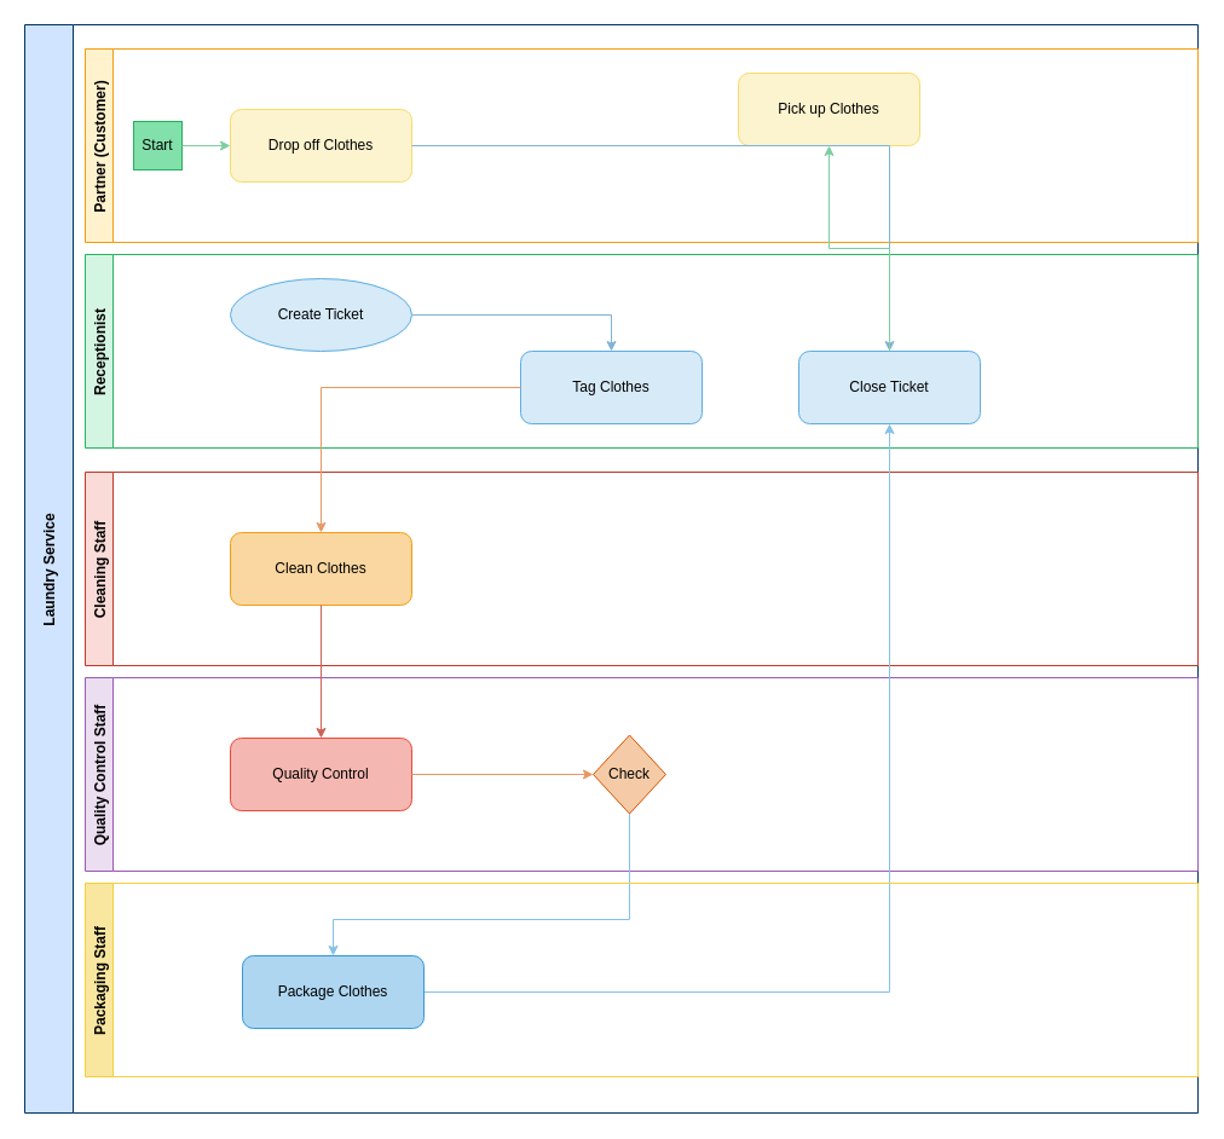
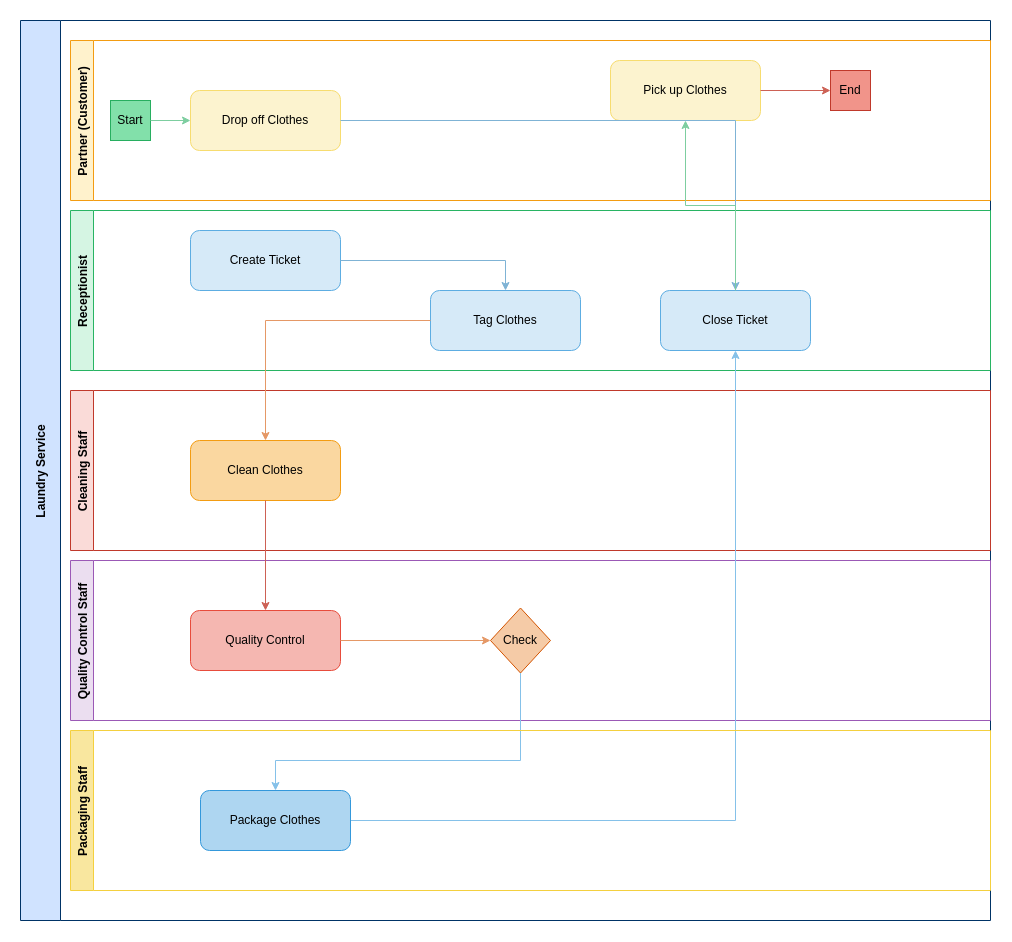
  <mxCell id="0" />
  <mxCell id="1" parent="0" />
  <mxCell id="2" value="Laundry Service" style="swimlane;horizontal=0;fillColor=#D0E3FF;strokeColor=#036;startSize=40;" parent="1" vertex="1"><mxGeometry x="20" y="20" width="970" height="900" as="geometry" /></mxCell>
  <mxCell id="3" value="Partner (Customer)" style="swimlane;horizontal=0;fillColor=#FFF2CC;strokeColor=#F39C12;" parent="2" vertex="1"><mxGeometry x="50" y="20" width="920" height="160" as="geometry" /></mxCell>
  <mxCell id="4" value="Start" style="ellipse;shape=startEvent;fillColor=#82E0AA;strokeColor=#27AE60;whiteSpace=wrap;" parent="3" vertex="1"><mxGeometry x="40" y="60" width="40" height="40" as="geometry" /></mxCell>
  <mxCell id="5" value="Drop off Clothes" style="rounded=1;whiteSpace=wrap;fillColor=#FCF3CF;strokeColor=#F7DC6F;" parent="3" vertex="1"><mxGeometry x="120" y="50" width="150" height="60" as="geometry" /></mxCell>
  <mxCell id="6" value="Pick up Clothes" style="rounded=1;whiteSpace=wrap;fillColor=#FCF3CF;strokeColor=#F7DC6F;" parent="3" vertex="1"><mxGeometry x="540" y="20" width="150" height="60" as="geometry" /></mxCell>
+ <mxCell id="7" value="End" style="ellipse;shape=endEvent;fillColor=#F1948A;strokeColor=#C0392B;whiteSpace=wrap;" parent="3" vertex="1"><mxGeometry x="760" y="30" width="40" height="40" as="geometry" /></mxCell>
  <mxCell id="8" value="Receptionist" style="swimlane;horizontal=0;fillColor=#D5F5E3;strokeColor=#28B463;" parent="2" vertex="1"><mxGeometry x="50" y="190" width="920" height="160" as="geometry" /></mxCell>
  <mxCell id="9" value="Tag Clothes" style="rounded=1;whiteSpace=wrap;fillColor=#D6EAF8;strokeColor=#5DADE2;" parent="8" vertex="1"><mxGeometry x="360" y="80" width="150" height="60" as="geometry" /></mxCell>
  <mxCell id="10" value="Close Ticket" style="rounded=1;whiteSpace=wrap;fillColor=#D6EAF8;strokeColor=#5DADE2;" parent="8" vertex="1"><mxGeometry x="590" y="80" width="150" height="60" as="geometry" /></mxCell>
- <mxCell id="11" value="Create Ticket" style="ellipse;whiteSpace=wrap;fillColor=#D6EAF8;strokeColor=#5DADE2;" parent="8" vertex="1"><mxGeometry x="120" y="20" width="150" height="60" as="geometry" /></mxCell>
+ <mxCell id="11" value="Create Ticket" style="rounded=1;whiteSpace=wrap;fillColor=#D6EAF8;strokeColor=#5DADE2;" parent="8" vertex="1"><mxGeometry x="120" y="20" width="150" height="60" as="geometry" /></mxCell>
  <mxCell id="12" style="edgeStyle=orthogonalEdgeStyle;rounded=0;strokeColor=#7FB3D5;entryX=0.5;entryY=0;entryDx=0;entryDy=0;" parent="8" source="11" target="9" edge="1"><mxGeometry relative="1" as="geometry" /></mxCell>
  <mxCell id="13" value="Cleaning Staff" style="swimlane;horizontal=0;fillColor=#FADBD8;strokeColor=#C0392B;" parent="2" vertex="1"><mxGeometry x="50" y="370" width="920" height="160" as="geometry" /></mxCell>
  <mxCell id="14" value="Quality Control Staff" style="swimlane;horizontal=0;fillColor=#EBDEF0;strokeColor=#9B59B6;" parent="2" vertex="1"><mxGeometry x="50" y="540" width="920" height="160" as="geometry" /></mxCell>
  <mxCell id="15" value="Check" style="rhombus;whiteSpace=wrap;fillColor=#F5CBA7;strokeColor=#D35400;" parent="14" vertex="1"><mxGeometry x="420" y="47.5" width="60" height="65" as="geometry" /></mxCell>
  <mxCell id="16" value="Quality Control" style="rounded=1;whiteSpace=wrap;fillColor=#F5B7B1;strokeColor=#E74C3C;" parent="14" vertex="1"><mxGeometry x="120" y="50" width="150" height="60" as="geometry" /></mxCell>
  <mxCell id="17" style="edgeStyle=orthogonalEdgeStyle;rounded=0;strokeColor=#E59866;entryX=0;entryY=0.5;entryDx=0;entryDy=0;" parent="14" source="16" target="15" edge="1"><mxGeometry relative="1" as="geometry" /></mxCell>
  <mxCell id="18" value="Clean Clothes" style="rounded=1;whiteSpace=wrap;fillColor=#FAD7A0;strokeColor=#F39C12;" parent="2" vertex="1"><mxGeometry x="170" y="420" width="150" height="60" as="geometry" /></mxCell>
  <mxCell id="19" style="edgeStyle=orthogonalEdgeStyle;rounded=0;strokeColor=#7FB3D5;" parent="2" source="5" target="10" edge="1"><mxGeometry relative="1" as="geometry" /></mxCell>
  <mxCell id="20" style="edgeStyle=orthogonalEdgeStyle;rounded=0;strokeColor=#E59866;" parent="2" source="9" target="18" edge="1"><mxGeometry relative="1" as="geometry" /></mxCell>
  <mxCell id="21" style="edgeStyle=orthogonalEdgeStyle;rounded=0;strokeColor=#CD6155;" parent="2" source="18" target="16" edge="1"><mxGeometry relative="1" as="geometry" /></mxCell>
  <mxCell id="22" style="edgeStyle=orthogonalEdgeStyle;rounded=0;strokeColor=#7DCEA0;" parent="1" source="4" target="5" edge="1"><mxGeometry relative="1" as="geometry" /></mxCell>
  <mxCell id="23" style="edgeStyle=orthogonalEdgeStyle;rounded=0;strokeColor=#85C1E9;" parent="1" source="28" target="10" edge="1"><mxGeometry relative="1" as="geometry" /></mxCell>
  <mxCell id="24" style="edgeStyle=orthogonalEdgeStyle;rounded=0;strokeColor=#7DCEA0;" parent="1" source="10" target="6" edge="1"><mxGeometry relative="1" as="geometry" /></mxCell>
+ <mxCell id="25" style="edgeStyle=orthogonalEdgeStyle;rounded=0;strokeColor=#CD6155;" parent="1" source="6" target="7" edge="1"><mxGeometry relative="1" as="geometry" /></mxCell>
  <mxCell id="26" style="edgeStyle=orthogonalEdgeStyle;rounded=0;strokeColor=#85C1E9;exitX=0.5;exitY=1;exitDx=0;exitDy=0;" parent="1" source="15" target="28" edge="1"><mxGeometry relative="1" as="geometry"><Array as="points"><mxPoint x="520" y="760" /><mxPoint x="275" y="760" /></Array></mxGeometry></mxCell>
  <mxCell id="27" value="Packaging Staff" style="swimlane;horizontal=0;fillColor=#F9E79F;strokeColor=#F4D03F;" parent="1" vertex="1"><mxGeometry x="70" y="730" width="920" height="160" as="geometry" /></mxCell>
  <mxCell id="28" value="Package Clothes" style="rounded=1;whiteSpace=wrap;fillColor=#AED6F1;strokeColor=#3498DB;" parent="27" vertex="1"><mxGeometry x="130" y="60" width="150" height="60" as="geometry" /></mxCell>
